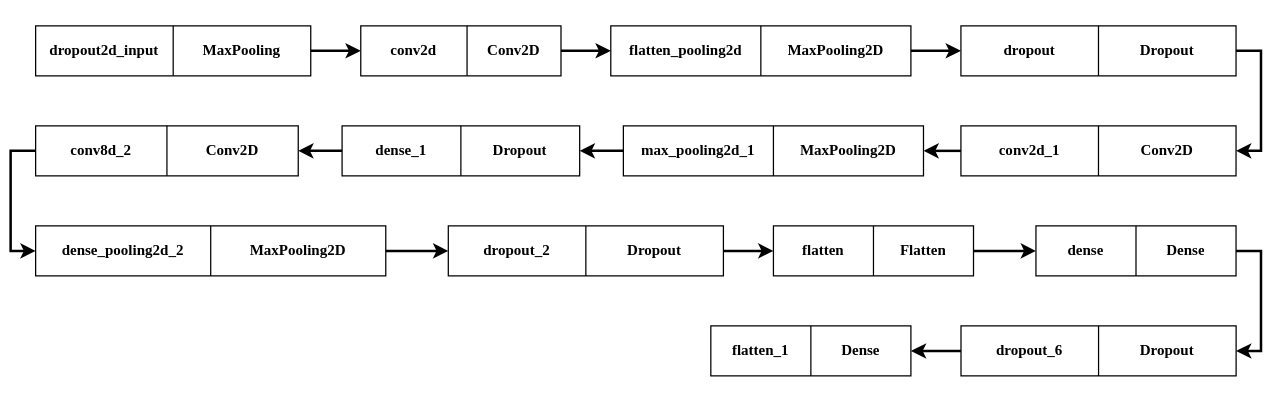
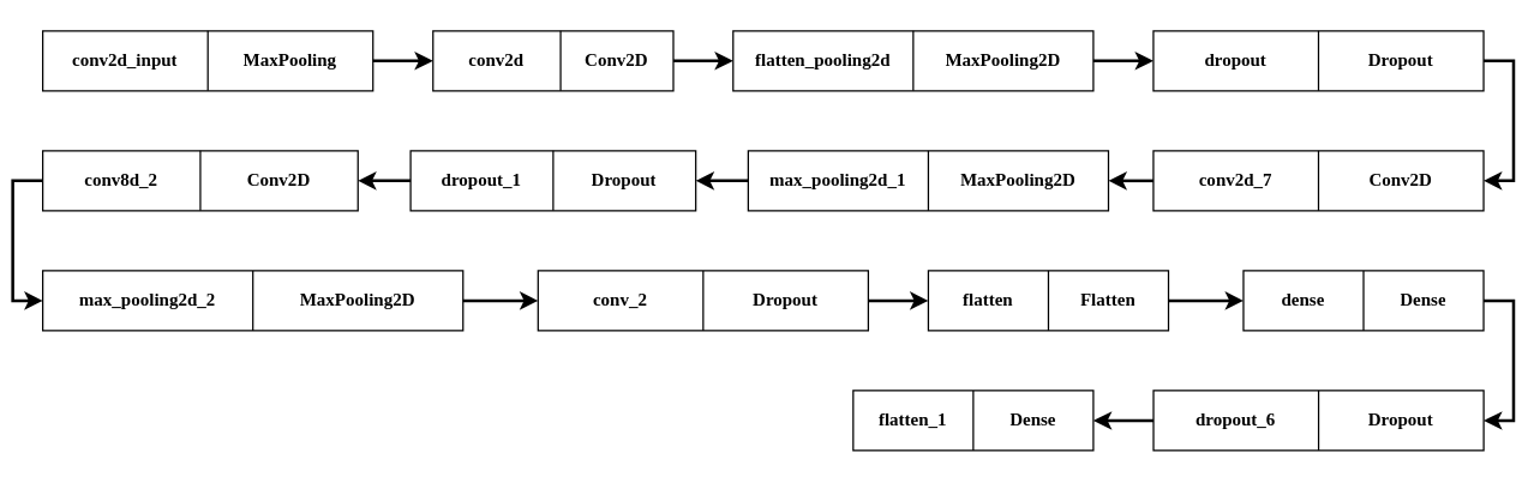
  <mxCell id="0" />
  <mxCell id="1" parent="0" />
  <mxCell id="2" value="" style="shape=table;startSize=0;container=1;collapsible=0;childLayout=tableLayout;fontFamily=Tahoma;" parent="1" vertex="1"><mxGeometry x="280" y="20" width="160.12" height="40" as="geometry" /></mxCell>
  <mxCell id="3" value="" style="shape=tableRow;horizontal=0;startSize=0;swimlaneHead=0;swimlaneBody=0;top=0;left=0;bottom=0;right=0;collapsible=0;dropTarget=0;fillColor=none;points=[[0,0.5],[1,0.5]];portConstraint=eastwest;fontFamily=Tahoma;" parent="2" vertex="1"><mxGeometry width="160.12" height="40" as="geometry" /></mxCell>
  <mxCell id="4" value="&lt;b&gt;conv2d&lt;/b&gt;" style="shape=partialRectangle;html=1;whiteSpace=wrap;connectable=0;overflow=hidden;fillColor=none;top=0;left=0;bottom=0;right=0;pointerEvents=1;fontFamily=Tahoma;" parent="3" vertex="1"><mxGeometry width="85" height="40" as="geometry"><mxRectangle width="85" height="40" as="alternateBounds" /></mxGeometry></mxCell>
  <mxCell id="5" value="&lt;b&gt;Conv2D&lt;/b&gt;" style="shape=partialRectangle;html=1;whiteSpace=wrap;connectable=0;overflow=hidden;fillColor=none;top=0;left=0;bottom=0;right=0;pointerEvents=1;fontFamily=Tahoma;" parent="3" vertex="1"><mxGeometry x="85" width="75" height="40" as="geometry"><mxRectangle width="75" height="40" as="alternateBounds" /></mxGeometry></mxCell>
  <mxCell id="6" value="" style="shape=table;startSize=0;container=1;collapsible=0;childLayout=tableLayout;fontFamily=Tahoma;" parent="1" vertex="1"><mxGeometry x="479.94" y="20" width="240" height="40" as="geometry" /></mxCell>
  <mxCell id="7" value="" style="shape=tableRow;horizontal=0;startSize=0;swimlaneHead=0;swimlaneBody=0;top=0;left=0;bottom=0;right=0;collapsible=0;dropTarget=0;fillColor=none;points=[[0,0.5],[1,0.5]];portConstraint=eastwest;fontFamily=Tahoma;" parent="6" vertex="1"><mxGeometry width="240" height="40" as="geometry" /></mxCell>
  <mxCell id="8" value="&lt;b&gt;flatten_pooling2d&lt;/b&gt;" style="shape=partialRectangle;html=1;whiteSpace=wrap;connectable=0;overflow=hidden;fillColor=none;top=0;left=0;bottom=0;right=0;pointerEvents=1;fontFamily=Tahoma;" parent="7" vertex="1"><mxGeometry width="120" height="40" as="geometry"><mxRectangle width="120" height="40" as="alternateBounds" /></mxGeometry></mxCell>
  <mxCell id="9" value="&lt;b&gt;MaxPooling2D&lt;/b&gt;" style="shape=partialRectangle;html=1;whiteSpace=wrap;connectable=0;overflow=hidden;fillColor=none;top=0;left=0;bottom=0;right=0;pointerEvents=1;fontFamily=Tahoma;" parent="7" vertex="1"><mxGeometry x="120" width="120" height="40" as="geometry"><mxRectangle width="120" height="40" as="alternateBounds" /></mxGeometry></mxCell>
  <mxCell id="10" value="" style="shape=table;startSize=0;container=1;collapsible=0;childLayout=tableLayout;fontFamily=Tahoma;" parent="1" vertex="1"><mxGeometry x="759.94" y="20" width="220" height="40" as="geometry" /></mxCell>
  <mxCell id="11" value="" style="shape=tableRow;horizontal=0;startSize=0;swimlaneHead=0;swimlaneBody=0;top=0;left=0;bottom=0;right=0;collapsible=0;dropTarget=0;fillColor=none;points=[[0,0.5],[1,0.5]];portConstraint=eastwest;fontFamily=Tahoma;" parent="10" vertex="1"><mxGeometry width="220" height="40" as="geometry" /></mxCell>
  <mxCell id="12" value="&lt;b&gt;dropout&lt;/b&gt;" style="shape=partialRectangle;html=1;whiteSpace=wrap;connectable=0;overflow=hidden;fillColor=none;top=0;left=0;bottom=0;right=0;pointerEvents=1;fontFamily=Tahoma;" parent="11" vertex="1"><mxGeometry width="110" height="40" as="geometry"><mxRectangle width="110" height="40" as="alternateBounds" /></mxGeometry></mxCell>
  <mxCell id="13" value="&lt;b&gt;Dropout&lt;/b&gt;" style="shape=partialRectangle;html=1;whiteSpace=wrap;connectable=0;overflow=hidden;fillColor=none;top=0;left=0;bottom=0;right=0;pointerEvents=1;fontFamily=Tahoma;" parent="11" vertex="1"><mxGeometry x="110" width="110" height="40" as="geometry"><mxRectangle width="110" height="40" as="alternateBounds" /></mxGeometry></mxCell>
  <mxCell id="14" style="edgeStyle=orthogonalEdgeStyle;rounded=0;orthogonalLoop=1;jettySize=auto;html=1;exitX=1;exitY=0.5;exitDx=0;exitDy=0;entryX=0;entryY=0.5;entryDx=0;entryDy=0;strokeWidth=2;fontFamily=Tahoma;" parent="1" source="3" target="7" edge="1"><mxGeometry relative="1" as="geometry" /></mxCell>
  <mxCell id="15" style="edgeStyle=orthogonalEdgeStyle;rounded=0;orthogonalLoop=1;jettySize=auto;html=1;exitX=1;exitY=0.5;exitDx=0;exitDy=0;entryX=0;entryY=0.5;entryDx=0;entryDy=0;strokeWidth=2;fontFamily=Tahoma;" parent="1" source="7" target="11" edge="1"><mxGeometry relative="1" as="geometry" /></mxCell>
  <mxCell id="16" value="" style="shape=table;startSize=0;container=1;collapsible=0;childLayout=tableLayout;fontFamily=Tahoma;" parent="1" vertex="1"><mxGeometry x="759.94" y="100" width="220" height="40" as="geometry" /></mxCell>
  <mxCell id="17" value="" style="shape=tableRow;horizontal=0;startSize=0;swimlaneHead=0;swimlaneBody=0;top=0;left=0;bottom=0;right=0;collapsible=0;dropTarget=0;fillColor=none;points=[[0,0.5],[1,0.5]];portConstraint=eastwest;fontFamily=Tahoma;" parent="16" vertex="1"><mxGeometry width="220" height="40" as="geometry" /></mxCell>
- <mxCell id="18" value="&lt;b&gt;conv2d_1&lt;/b&gt;" style="shape=partialRectangle;html=1;whiteSpace=wrap;connectable=0;overflow=hidden;fillColor=none;top=0;left=0;bottom=0;right=0;pointerEvents=1;fontFamily=Tahoma;" parent="17" vertex="1"><mxGeometry width="110" height="40" as="geometry"><mxRectangle width="110" height="40" as="alternateBounds" /></mxGeometry></mxCell>
+ <mxCell id="18" value="&lt;b&gt;conv2d_7&lt;/b&gt;" style="shape=partialRectangle;html=1;whiteSpace=wrap;connectable=0;overflow=hidden;fillColor=none;top=0;left=0;bottom=0;right=0;pointerEvents=1;fontFamily=Tahoma;" parent="17" vertex="1"><mxGeometry width="110" height="40" as="geometry"><mxRectangle width="110" height="40" as="alternateBounds" /></mxGeometry></mxCell>
  <mxCell id="19" value="&lt;b&gt;Conv2D&lt;/b&gt;" style="shape=partialRectangle;html=1;whiteSpace=wrap;connectable=0;overflow=hidden;fillColor=none;top=0;left=0;bottom=0;right=0;pointerEvents=1;fontFamily=Tahoma;" parent="17" vertex="1"><mxGeometry x="110" width="110" height="40" as="geometry"><mxRectangle width="110" height="40" as="alternateBounds" /></mxGeometry></mxCell>
  <mxCell id="20" value="" style="shape=table;startSize=0;container=1;collapsible=0;childLayout=tableLayout;fontFamily=Tahoma;" parent="1" vertex="1"><mxGeometry x="490" y="100" width="240" height="40" as="geometry" /></mxCell>
  <mxCell id="21" value="" style="shape=tableRow;horizontal=0;startSize=0;swimlaneHead=0;swimlaneBody=0;top=0;left=0;bottom=0;right=0;collapsible=0;dropTarget=0;fillColor=none;points=[[0,0.5],[1,0.5]];portConstraint=eastwest;fontFamily=Tahoma;" parent="20" vertex="1"><mxGeometry width="240" height="40" as="geometry" /></mxCell>
  <mxCell id="22" value="&lt;b&gt;max_pooling2d_1&lt;/b&gt;" style="shape=partialRectangle;html=1;whiteSpace=wrap;connectable=0;overflow=hidden;fillColor=none;top=0;left=0;bottom=0;right=0;pointerEvents=1;fontFamily=Tahoma;" parent="21" vertex="1"><mxGeometry width="120" height="40" as="geometry"><mxRectangle width="120" height="40" as="alternateBounds" /></mxGeometry></mxCell>
  <mxCell id="23" value="&lt;b&gt;MaxPooling2D&lt;/b&gt;" style="shape=partialRectangle;html=1;whiteSpace=wrap;connectable=0;overflow=hidden;fillColor=none;top=0;left=0;bottom=0;right=0;pointerEvents=1;fontFamily=Tahoma;" parent="21" vertex="1"><mxGeometry x="120" width="120" height="40" as="geometry"><mxRectangle width="120" height="40" as="alternateBounds" /></mxGeometry></mxCell>
  <mxCell id="24" value="" style="shape=table;startSize=0;container=1;collapsible=0;childLayout=tableLayout;fontFamily=Tahoma;" parent="1" vertex="1"><mxGeometry x="265.06" y="100" width="190" height="40" as="geometry" /></mxCell>
  <mxCell id="25" value="" style="shape=tableRow;horizontal=0;startSize=0;swimlaneHead=0;swimlaneBody=0;top=0;left=0;bottom=0;right=0;collapsible=0;dropTarget=0;fillColor=none;points=[[0,0.5],[1,0.5]];portConstraint=eastwest;fontFamily=Tahoma;" parent="24" vertex="1"><mxGeometry width="190" height="40" as="geometry" /></mxCell>
- <mxCell id="26" value="&lt;b&gt;dense_1&lt;/b&gt;" style="shape=partialRectangle;html=1;whiteSpace=wrap;connectable=0;overflow=hidden;fillColor=none;top=0;left=0;bottom=0;right=0;pointerEvents=1;fontFamily=Tahoma;" parent="25" vertex="1"><mxGeometry width="95" height="40" as="geometry"><mxRectangle width="95" height="40" as="alternateBounds" /></mxGeometry></mxCell>
+ <mxCell id="26" value="&lt;b&gt;dropout_1&lt;/b&gt;" style="shape=partialRectangle;html=1;whiteSpace=wrap;connectable=0;overflow=hidden;fillColor=none;top=0;left=0;bottom=0;right=0;pointerEvents=1;fontFamily=Tahoma;" parent="25" vertex="1"><mxGeometry width="95" height="40" as="geometry"><mxRectangle width="95" height="40" as="alternateBounds" /></mxGeometry></mxCell>
  <mxCell id="27" value="&lt;b&gt;Dropout&lt;/b&gt;" style="shape=partialRectangle;html=1;whiteSpace=wrap;connectable=0;overflow=hidden;fillColor=none;top=0;left=0;bottom=0;right=0;pointerEvents=1;fontFamily=Tahoma;" parent="25" vertex="1"><mxGeometry x="95" width="95" height="40" as="geometry"><mxRectangle width="95" height="40" as="alternateBounds" /></mxGeometry></mxCell>
  <mxCell id="28" value="" style="shape=table;startSize=0;container=1;collapsible=0;childLayout=tableLayout;fontFamily=Tahoma;" parent="1" vertex="1"><mxGeometry x="20" y="100" width="210" height="40" as="geometry" /></mxCell>
  <mxCell id="29" value="" style="shape=tableRow;horizontal=0;startSize=0;swimlaneHead=0;swimlaneBody=0;top=0;left=0;bottom=0;right=0;collapsible=0;dropTarget=0;fillColor=none;points=[[0,0.5],[1,0.5]];portConstraint=eastwest;fontFamily=Tahoma;" parent="28" vertex="1"><mxGeometry width="210" height="40" as="geometry" /></mxCell>
  <mxCell id="30" value="&lt;b&gt;conv8d_2&lt;/b&gt;" style="shape=partialRectangle;html=1;whiteSpace=wrap;connectable=0;overflow=hidden;fillColor=none;top=0;left=0;bottom=0;right=0;pointerEvents=1;fontFamily=Tahoma;" parent="29" vertex="1"><mxGeometry width="105" height="40" as="geometry"><mxRectangle width="105" height="40" as="alternateBounds" /></mxGeometry></mxCell>
  <mxCell id="31" value="&lt;b&gt;Conv2D&lt;/b&gt;" style="shape=partialRectangle;html=1;whiteSpace=wrap;connectable=0;overflow=hidden;fillColor=none;top=0;left=0;bottom=0;right=0;pointerEvents=1;fontFamily=Tahoma;" parent="29" vertex="1"><mxGeometry x="105" width="105" height="40" as="geometry"><mxRectangle width="105" height="40" as="alternateBounds" /></mxGeometry></mxCell>
  <mxCell id="32" value="" style="shape=table;startSize=0;container=1;collapsible=0;childLayout=tableLayout;fontFamily=Tahoma;" parent="1" vertex="1"><mxGeometry x="20" y="180" width="280" height="40" as="geometry" /></mxCell>
  <mxCell id="33" value="" style="shape=tableRow;horizontal=0;startSize=0;swimlaneHead=0;swimlaneBody=0;top=0;left=0;bottom=0;right=0;collapsible=0;dropTarget=0;fillColor=none;points=[[0,0.5],[1,0.5]];portConstraint=eastwest;fontFamily=Tahoma;" parent="32" vertex="1"><mxGeometry width="280" height="40" as="geometry" /></mxCell>
- <mxCell id="34" value="&lt;b&gt;dense_pooling2d_2&lt;/b&gt;" style="shape=partialRectangle;html=1;whiteSpace=wrap;connectable=0;overflow=hidden;fillColor=none;top=0;left=0;bottom=0;right=0;pointerEvents=1;fontFamily=Tahoma;" parent="33" vertex="1"><mxGeometry width="140" height="40" as="geometry"><mxRectangle width="140" height="40" as="alternateBounds" /></mxGeometry></mxCell>
+ <mxCell id="34" value="&lt;b&gt;max_pooling2d_2&lt;/b&gt;" style="shape=partialRectangle;html=1;whiteSpace=wrap;connectable=0;overflow=hidden;fillColor=none;top=0;left=0;bottom=0;right=0;pointerEvents=1;fontFamily=Tahoma;" parent="33" vertex="1"><mxGeometry width="140" height="40" as="geometry"><mxRectangle width="140" height="40" as="alternateBounds" /></mxGeometry></mxCell>
  <mxCell id="35" value="&lt;b&gt;MaxPooling2D&lt;/b&gt;" style="shape=partialRectangle;html=1;whiteSpace=wrap;connectable=0;overflow=hidden;fillColor=none;top=0;left=0;bottom=0;right=0;pointerEvents=1;fontFamily=Tahoma;" parent="33" vertex="1"><mxGeometry x="140" width="140" height="40" as="geometry"><mxRectangle width="140" height="40" as="alternateBounds" /></mxGeometry></mxCell>
  <mxCell id="36" value="" style="shape=table;startSize=0;container=1;collapsible=0;childLayout=tableLayout;fontFamily=Tahoma;" parent="1" vertex="1"><mxGeometry x="350" y="180" width="220" height="40" as="geometry" /></mxCell>
  <mxCell id="37" value="" style="shape=tableRow;horizontal=0;startSize=0;swimlaneHead=0;swimlaneBody=0;top=0;left=0;bottom=0;right=0;collapsible=0;dropTarget=0;fillColor=none;points=[[0,0.5],[1,0.5]];portConstraint=eastwest;fontFamily=Tahoma;" parent="36" vertex="1"><mxGeometry width="220" height="40" as="geometry" /></mxCell>
- <mxCell id="38" value="&lt;b&gt;dropout_2&lt;/b&gt;" style="shape=partialRectangle;html=1;whiteSpace=wrap;connectable=0;overflow=hidden;fillColor=none;top=0;left=0;bottom=0;right=0;pointerEvents=1;fontFamily=Tahoma;" parent="37" vertex="1"><mxGeometry width="110" height="40" as="geometry"><mxRectangle width="110" height="40" as="alternateBounds" /></mxGeometry></mxCell>
+ <mxCell id="38" value="&lt;b&gt;conv_2&lt;/b&gt;" style="shape=partialRectangle;html=1;whiteSpace=wrap;connectable=0;overflow=hidden;fillColor=none;top=0;left=0;bottom=0;right=0;pointerEvents=1;fontFamily=Tahoma;" parent="37" vertex="1"><mxGeometry width="110" height="40" as="geometry"><mxRectangle width="110" height="40" as="alternateBounds" /></mxGeometry></mxCell>
  <mxCell id="39" value="&lt;b&gt;Dropout&lt;/b&gt;" style="shape=partialRectangle;html=1;whiteSpace=wrap;connectable=0;overflow=hidden;fillColor=none;top=0;left=0;bottom=0;right=0;pointerEvents=1;fontFamily=Tahoma;" parent="37" vertex="1"><mxGeometry x="110" width="110" height="40" as="geometry"><mxRectangle width="110" height="40" as="alternateBounds" /></mxGeometry></mxCell>
  <mxCell id="40" style="edgeStyle=orthogonalEdgeStyle;rounded=0;orthogonalLoop=1;jettySize=auto;html=1;exitX=1;exitY=0.5;exitDx=0;exitDy=0;entryX=1;entryY=0.5;entryDx=0;entryDy=0;strokeWidth=2;fontFamily=Tahoma;" parent="1" source="11" target="17" edge="1"><mxGeometry relative="1" as="geometry" /></mxCell>
  <mxCell id="41" style="edgeStyle=orthogonalEdgeStyle;rounded=0;orthogonalLoop=1;jettySize=auto;html=1;exitX=0;exitY=0.5;exitDx=0;exitDy=0;entryX=1;entryY=0.5;entryDx=0;entryDy=0;strokeWidth=2;fontFamily=Tahoma;" parent="1" source="17" target="21" edge="1"><mxGeometry relative="1" as="geometry" /></mxCell>
  <mxCell id="42" style="edgeStyle=orthogonalEdgeStyle;rounded=0;orthogonalLoop=1;jettySize=auto;html=1;exitX=0;exitY=0.5;exitDx=0;exitDy=0;entryX=1;entryY=0.5;entryDx=0;entryDy=0;strokeWidth=2;fontFamily=Tahoma;" parent="1" source="21" target="25" edge="1"><mxGeometry relative="1" as="geometry" /></mxCell>
  <mxCell id="43" style="edgeStyle=orthogonalEdgeStyle;rounded=0;orthogonalLoop=1;jettySize=auto;html=1;exitX=1;exitY=0.5;exitDx=0;exitDy=0;entryX=0;entryY=0.5;entryDx=0;entryDy=0;strokeWidth=2;fontFamily=Tahoma;" parent="1" source="33" target="37" edge="1"><mxGeometry relative="1" as="geometry" /></mxCell>
  <mxCell id="44" value="" style="shape=table;startSize=0;container=1;collapsible=0;childLayout=tableLayout;fontFamily=Tahoma;" parent="1" vertex="1"><mxGeometry x="610" y="180" width="160" height="40" as="geometry" /></mxCell>
  <mxCell id="45" value="" style="shape=tableRow;horizontal=0;startSize=0;swimlaneHead=0;swimlaneBody=0;top=0;left=0;bottom=0;right=0;collapsible=0;dropTarget=0;fillColor=none;points=[[0,0.5],[1,0.5]];portConstraint=eastwest;fontFamily=Tahoma;" parent="44" vertex="1"><mxGeometry width="160" height="40" as="geometry" /></mxCell>
  <mxCell id="46" value="&lt;b&gt;flatten&lt;/b&gt;" style="shape=partialRectangle;html=1;whiteSpace=wrap;connectable=0;overflow=hidden;fillColor=none;top=0;left=0;bottom=0;right=0;pointerEvents=1;fontFamily=Tahoma;" parent="45" vertex="1"><mxGeometry width="80" height="40" as="geometry"><mxRectangle width="80" height="40" as="alternateBounds" /></mxGeometry></mxCell>
  <mxCell id="47" value="&lt;b&gt;Flatten&lt;/b&gt;" style="shape=partialRectangle;html=1;whiteSpace=wrap;connectable=0;overflow=hidden;fillColor=none;top=0;left=0;bottom=0;right=0;pointerEvents=1;fontFamily=Tahoma;" parent="45" vertex="1"><mxGeometry x="80" width="80" height="40" as="geometry"><mxRectangle width="80" height="40" as="alternateBounds" /></mxGeometry></mxCell>
  <mxCell id="48" style="edgeStyle=orthogonalEdgeStyle;rounded=0;orthogonalLoop=1;jettySize=auto;html=1;exitX=1;exitY=0.5;exitDx=0;exitDy=0;strokeWidth=2;fontFamily=Tahoma;" parent="44" source="45" target="45" edge="1"><mxGeometry relative="1" as="geometry" /></mxCell>
  <mxCell id="49" value="" style="shape=table;startSize=0;container=1;collapsible=0;childLayout=tableLayout;fontFamily=Tahoma;" parent="1" vertex="1"><mxGeometry x="819.94" y="180" width="160" height="40" as="geometry" /></mxCell>
  <mxCell id="50" value="" style="shape=tableRow;horizontal=0;startSize=0;swimlaneHead=0;swimlaneBody=0;top=0;left=0;bottom=0;right=0;collapsible=0;dropTarget=0;fillColor=none;points=[[0,0.5],[1,0.5]];portConstraint=eastwest;fontFamily=Tahoma;" parent="49" vertex="1"><mxGeometry width="160" height="40" as="geometry" /></mxCell>
  <mxCell id="51" value="&lt;b&gt;dense&lt;/b&gt;" style="shape=partialRectangle;html=1;whiteSpace=wrap;connectable=0;overflow=hidden;fillColor=none;top=0;left=0;bottom=0;right=0;pointerEvents=1;fontFamily=Tahoma;" parent="50" vertex="1"><mxGeometry width="80" height="40" as="geometry"><mxRectangle width="80" height="40" as="alternateBounds" /></mxGeometry></mxCell>
  <mxCell id="52" value="&lt;b&gt;Dense&lt;/b&gt;" style="shape=partialRectangle;html=1;whiteSpace=wrap;connectable=0;overflow=hidden;fillColor=none;top=0;left=0;bottom=0;right=0;pointerEvents=1;fontFamily=Tahoma;" parent="50" vertex="1"><mxGeometry x="80" width="80" height="40" as="geometry"><mxRectangle width="80" height="40" as="alternateBounds" /></mxGeometry></mxCell>
  <mxCell id="53" style="edgeStyle=orthogonalEdgeStyle;rounded=0;orthogonalLoop=1;jettySize=auto;html=1;exitX=1;exitY=0.5;exitDx=0;exitDy=0;strokeWidth=2;fontFamily=Tahoma;" parent="49" source="50" target="50" edge="1"><mxGeometry relative="1" as="geometry" /></mxCell>
  <mxCell id="54" value="" style="shape=table;startSize=0;container=1;collapsible=0;childLayout=tableLayout;fontFamily=Tahoma;" parent="1" vertex="1"><mxGeometry x="760" y="260" width="220" height="40" as="geometry" /></mxCell>
  <mxCell id="55" value="" style="shape=tableRow;horizontal=0;startSize=0;swimlaneHead=0;swimlaneBody=0;top=0;left=0;bottom=0;right=0;collapsible=0;dropTarget=0;fillColor=none;points=[[0,0.5],[1,0.5]];portConstraint=eastwest;fontFamily=Tahoma;" parent="54" vertex="1"><mxGeometry width="220" height="40" as="geometry" /></mxCell>
  <mxCell id="56" value="&lt;b&gt;dropout_6&lt;/b&gt;" style="shape=partialRectangle;html=1;whiteSpace=wrap;connectable=0;overflow=hidden;fillColor=none;top=0;left=0;bottom=0;right=0;pointerEvents=1;fontFamily=Tahoma;" parent="55" vertex="1"><mxGeometry width="110" height="40" as="geometry"><mxRectangle width="110" height="40" as="alternateBounds" /></mxGeometry></mxCell>
  <mxCell id="57" value="&lt;b&gt;Dropout&lt;/b&gt;" style="shape=partialRectangle;html=1;whiteSpace=wrap;connectable=0;overflow=hidden;fillColor=none;top=0;left=0;bottom=0;right=0;pointerEvents=1;fontFamily=Tahoma;" parent="55" vertex="1"><mxGeometry x="110" width="110" height="40" as="geometry"><mxRectangle width="110" height="40" as="alternateBounds" /></mxGeometry></mxCell>
  <mxCell id="58" value="" style="shape=table;startSize=0;container=1;collapsible=0;childLayout=tableLayout;fontFamily=Tahoma;" parent="1" vertex="1"><mxGeometry x="559.94" y="260" width="160" height="40" as="geometry" /></mxCell>
  <mxCell id="59" value="" style="shape=tableRow;horizontal=0;startSize=0;swimlaneHead=0;swimlaneBody=0;top=0;left=0;bottom=0;right=0;collapsible=0;dropTarget=0;fillColor=none;points=[[0,0.5],[1,0.5]];portConstraint=eastwest;fontFamily=Tahoma;" parent="58" vertex="1"><mxGeometry width="160" height="40" as="geometry" /></mxCell>
  <mxCell id="60" value="&lt;b&gt;flatten_1&lt;/b&gt;" style="shape=partialRectangle;html=1;whiteSpace=wrap;connectable=0;overflow=hidden;fillColor=none;top=0;left=0;bottom=0;right=0;pointerEvents=1;fontFamily=Tahoma;" parent="59" vertex="1"><mxGeometry width="80" height="40" as="geometry"><mxRectangle width="80" height="40" as="alternateBounds" /></mxGeometry></mxCell>
  <mxCell id="61" value="&lt;b&gt;Dense&lt;/b&gt;" style="shape=partialRectangle;html=1;whiteSpace=wrap;connectable=0;overflow=hidden;fillColor=none;top=0;left=0;bottom=0;right=0;pointerEvents=1;fontFamily=Tahoma;" parent="59" vertex="1"><mxGeometry x="80" width="80" height="40" as="geometry"><mxRectangle width="80" height="40" as="alternateBounds" /></mxGeometry></mxCell>
  <mxCell id="62" style="edgeStyle=orthogonalEdgeStyle;rounded=0;orthogonalLoop=1;jettySize=auto;html=1;exitX=1;exitY=0.5;exitDx=0;exitDy=0;strokeWidth=2;fontFamily=Tahoma;" parent="58" source="59" target="59" edge="1"><mxGeometry relative="1" as="geometry" /></mxCell>
  <mxCell id="63" style="edgeStyle=orthogonalEdgeStyle;rounded=0;orthogonalLoop=1;jettySize=auto;html=1;exitX=0;exitY=0.5;exitDx=0;exitDy=0;entryX=1;entryY=0.5;entryDx=0;entryDy=0;strokeWidth=2;fontFamily=Tahoma;" parent="1" source="55" target="59" edge="1"><mxGeometry relative="1" as="geometry" /></mxCell>
  <mxCell id="64" value="" style="shape=table;startSize=0;container=1;collapsible=0;childLayout=tableLayout;fontFamily=Tahoma;" parent="1" vertex="1"><mxGeometry x="20" y="20" width="220" height="40" as="geometry" /></mxCell>
  <mxCell id="65" value="" style="shape=tableRow;horizontal=0;startSize=0;swimlaneHead=0;swimlaneBody=0;top=0;left=0;bottom=0;right=0;collapsible=0;dropTarget=0;fillColor=none;points=[[0,0.5],[1,0.5]];portConstraint=eastwest;fontFamily=Tahoma;" parent="64" vertex="1"><mxGeometry width="220" height="40" as="geometry" /></mxCell>
- <mxCell id="66" value="&lt;b&gt;dropout2d_input&lt;/b&gt;" style="shape=partialRectangle;html=1;whiteSpace=wrap;connectable=0;overflow=hidden;fillColor=none;top=0;left=0;bottom=0;right=0;pointerEvents=1;fontFamily=Tahoma;" parent="65" vertex="1"><mxGeometry width="110" height="40" as="geometry"><mxRectangle width="110" height="40" as="alternateBounds" /></mxGeometry></mxCell>
+ <mxCell id="66" value="&lt;b&gt;conv2d_input&lt;/b&gt;" style="shape=partialRectangle;html=1;whiteSpace=wrap;connectable=0;overflow=hidden;fillColor=none;top=0;left=0;bottom=0;right=0;pointerEvents=1;fontFamily=Tahoma;" parent="65" vertex="1"><mxGeometry width="110" height="40" as="geometry"><mxRectangle width="110" height="40" as="alternateBounds" /></mxGeometry></mxCell>
  <mxCell id="67" value="&lt;b&gt;MaxPooling&lt;/b&gt;" style="shape=partialRectangle;html=1;whiteSpace=wrap;connectable=0;overflow=hidden;fillColor=none;top=0;left=0;bottom=0;right=0;pointerEvents=1;fontFamily=Tahoma;" parent="65" vertex="1"><mxGeometry x="110" width="110" height="40" as="geometry"><mxRectangle width="110" height="40" as="alternateBounds" /></mxGeometry></mxCell>
  <mxCell id="68" style="edgeStyle=orthogonalEdgeStyle;rounded=0;orthogonalLoop=1;jettySize=auto;html=1;exitX=0;exitY=0.5;exitDx=0;exitDy=0;entryX=1;entryY=0.5;entryDx=0;entryDy=0;fontFamily=Tahoma;strokeWidth=2;" parent="1" source="25" target="29" edge="1"><mxGeometry relative="1" as="geometry" /></mxCell>
  <mxCell id="69" style="edgeStyle=orthogonalEdgeStyle;rounded=0;orthogonalLoop=1;jettySize=auto;html=1;exitX=1;exitY=0.5;exitDx=0;exitDy=0;entryX=0;entryY=0.5;entryDx=0;entryDy=0;fontFamily=Tahoma;strokeWidth=2;" parent="1" source="65" target="3" edge="1"><mxGeometry relative="1" as="geometry" /></mxCell>
  <mxCell id="70" style="edgeStyle=orthogonalEdgeStyle;rounded=0;orthogonalLoop=1;jettySize=auto;html=1;exitX=0;exitY=0.5;exitDx=0;exitDy=0;entryX=0;entryY=0.5;entryDx=0;entryDy=0;fontFamily=Tahoma;strokeWidth=2;" parent="1" source="29" target="33" edge="1"><mxGeometry relative="1" as="geometry" /></mxCell>
  <mxCell id="71" style="edgeStyle=orthogonalEdgeStyle;rounded=0;orthogonalLoop=1;jettySize=auto;html=1;exitX=1;exitY=0.5;exitDx=0;exitDy=0;entryX=0;entryY=0.5;entryDx=0;entryDy=0;fontFamily=Tahoma;strokeWidth=2;" parent="1" source="37" target="45" edge="1"><mxGeometry relative="1" as="geometry" /></mxCell>
  <mxCell id="72" style="edgeStyle=orthogonalEdgeStyle;rounded=0;orthogonalLoop=1;jettySize=auto;html=1;exitX=1;exitY=0.5;exitDx=0;exitDy=0;entryX=0;entryY=0.5;entryDx=0;entryDy=0;fontFamily=Tahoma;strokeWidth=2;" parent="1" source="45" target="50" edge="1"><mxGeometry relative="1" as="geometry" /></mxCell>
  <mxCell id="73" style="edgeStyle=orthogonalEdgeStyle;rounded=0;orthogonalLoop=1;jettySize=auto;html=1;exitX=1;exitY=0.5;exitDx=0;exitDy=0;entryX=1;entryY=0.5;entryDx=0;entryDy=0;fontFamily=Tahoma;strokeWidth=2;" parent="1" source="50" target="55" edge="1"><mxGeometry relative="1" as="geometry" /></mxCell>
